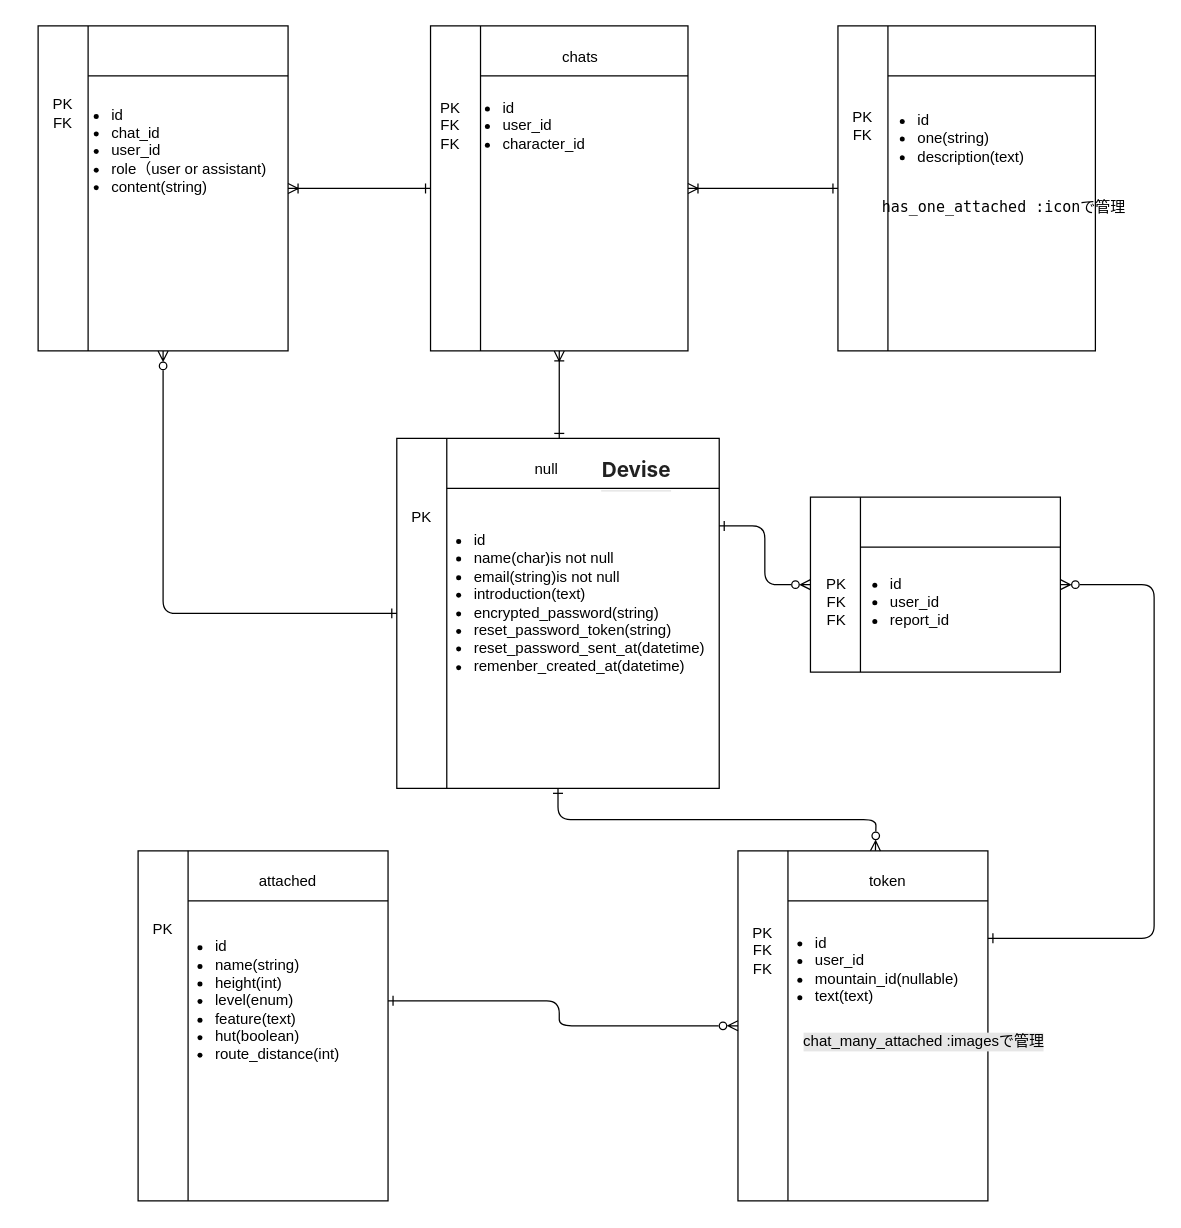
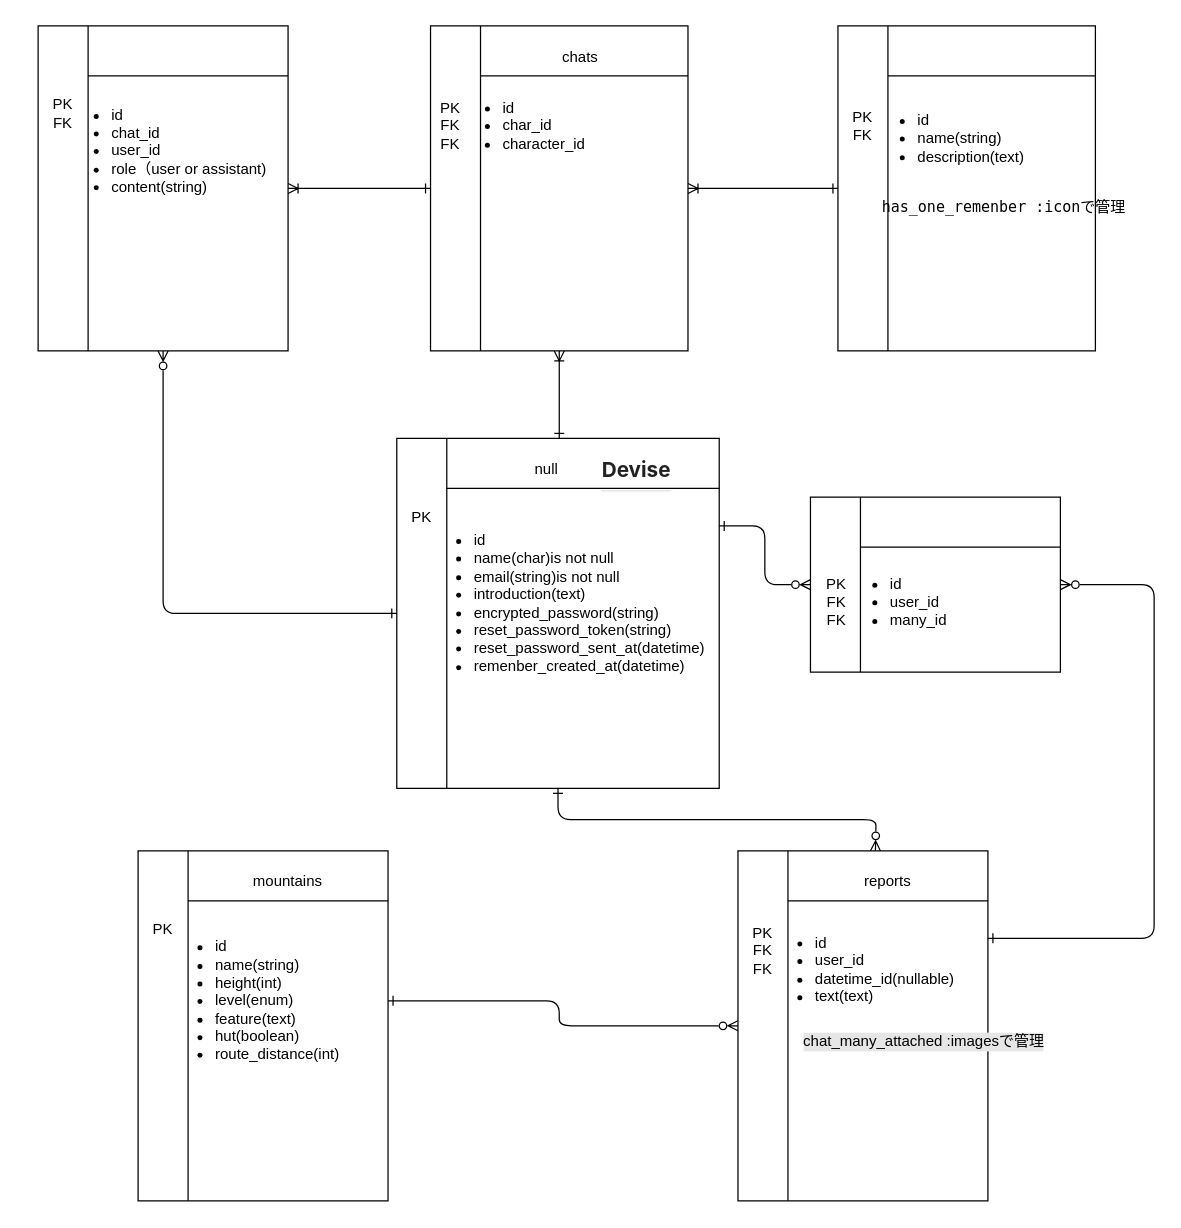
  <mxCell id="0" />
  <mxCell id="1" parent="0" />
  <mxCell id="2" value="" style="shape=table;childLayout=tableLayout;startSize=0;fillColor=none;collapsible=0;recursiveResize=0;expand=0;" vertex="1" parent="1"><mxGeometry x="317" y="350" width="258" height="280" as="geometry" /></mxCell>
  <mxCell id="3" value="" style="shape=tableRow;horizontal=0;swimlaneHead=0;swimlaneBody=0;top=0;left=0;strokeColor=inherit;bottom=0;right=0;dropTarget=0;fontStyle=0;fillColor=none;points=[[0,0.5],[1,0.5]];portConstraint=eastwest;startSize=40;collapsible=0;recursiveResize=0;expand=0;" vertex="1" parent="2"><mxGeometry width="258" height="280" as="geometry" /></mxCell>
  <mxCell id="4" value="" style="swimlane;swimlaneHead=0;swimlaneBody=0;fontStyle=0;strokeColor=inherit;connectable=0;fillColor=none;startSize=40;collapsible=0;recursiveResize=0;expand=0;" vertex="1" parent="3"><mxGeometry x="40" width="218" height="280" as="geometry"><mxRectangle width="218" height="280" as="alternateBounds" /></mxGeometry></mxCell>
  <mxCell id="5" value="null" style="text;strokeColor=none;align=center;fillColor=none;html=1;verticalAlign=middle;whiteSpace=wrap;rounded=0;" vertex="1" parent="4"><mxGeometry x="50" y="10" width="60" height="30" as="geometry" /></mxCell>
  <mxCell id="6" value="&lt;ul&gt;&lt;li&gt;id&lt;/li&gt;&lt;li&gt;name(char)is not null&lt;/li&gt;&lt;li&gt;email(string)is not null&lt;/li&gt;&lt;li&gt;introduction(text)&lt;/li&gt;&lt;li&gt;encrypted_password(string)&lt;/li&gt;&lt;li&gt;reset_password_token(string)&lt;/li&gt;&lt;li&gt;reset_password_sent_at(datetime)&lt;/li&gt;&lt;li&gt;remenber_created_at(datetime)&lt;/li&gt;&lt;/ul&gt;" style="text;strokeColor=none;align=left;fillColor=none;html=1;verticalAlign=middle;whiteSpace=wrap;rounded=0;" vertex="1" parent="4"><mxGeometry x="-20" y="55" width="213" height="153" as="geometry" /></mxCell>
  <mxCell id="7" value="PK&lt;div&gt;&lt;br&gt;&lt;/div&gt;" style="text;strokeColor=none;align=center;fillColor=none;html=1;verticalAlign=middle;whiteSpace=wrap;rounded=0;fontFamily=Helvetica;fontSize=12;fontColor=default;" vertex="1" parent="4"><mxGeometry x="-50" y="20" width="60" height="100" as="geometry" /></mxCell>
  <mxCell id="8" value="&lt;h2 style=&quot;padding: 0px 0px 4px; margin: 56px 0px 16px; box-sizing: inherit; font-size: 1.38em; font-feature-settings: &amp;quot;palt&amp;quot;; cursor: pointer; position: relative; border-bottom: 1px solid rgba(0, 0, 0, 0.12); line-height: 1.6; color: rgba(0, 0, 0, 0.87); font-family: YakuHanJPs, -apple-system, &amp;quot;system-ui&amp;quot;, &amp;quot;Segoe UI&amp;quot;, &amp;quot;Hiragino Kaku Gothic ProN&amp;quot;, &amp;quot;Hiragino Sans&amp;quot;, Meiryo, sans-serif; text-align: start;&quot; data-sourcepos=&quot;7:1-7:37&quot;&gt;Devise&lt;/h2&gt;" style="text;strokeColor=none;align=center;fillColor=none;html=1;verticalAlign=middle;whiteSpace=wrap;rounded=0;" vertex="1" parent="4"><mxGeometry x="122" y="-8" width="60" height="30" as="geometry" /></mxCell>
  <mxCell id="9" value="" style="shape=table;childLayout=tableLayout;startSize=0;fillColor=none;collapsible=0;recursiveResize=0;expand=0;" vertex="1" parent="1"><mxGeometry x="110" y="680" width="200" height="280" as="geometry" /></mxCell>
  <mxCell id="10" value="" style="shape=tableRow;horizontal=0;swimlaneHead=0;swimlaneBody=0;top=0;left=0;strokeColor=inherit;bottom=0;right=0;dropTarget=0;fontStyle=0;fillColor=none;points=[[0,0.5],[1,0.5]];portConstraint=eastwest;startSize=40;collapsible=0;recursiveResize=0;expand=0;" vertex="1" parent="9"><mxGeometry width="200" height="280" as="geometry" /></mxCell>
  <mxCell id="11" value="" style="swimlane;swimlaneHead=0;swimlaneBody=0;fontStyle=0;strokeColor=inherit;connectable=0;fillColor=none;startSize=40;collapsible=0;recursiveResize=0;expand=0;" vertex="1" parent="10"><mxGeometry x="40" width="160" height="280" as="geometry"><mxRectangle width="160" height="280" as="alternateBounds" /></mxGeometry></mxCell>
- <mxCell id="12" value="attached" style="text;strokeColor=none;align=center;fillColor=none;html=1;verticalAlign=middle;whiteSpace=wrap;rounded=0;" vertex="1" parent="11"><mxGeometry x="50" y="10" width="60" height="30" as="geometry" /></mxCell>
+ <mxCell id="12" value="mountains" style="text;strokeColor=none;align=center;fillColor=none;html=1;verticalAlign=middle;whiteSpace=wrap;rounded=0;" vertex="1" parent="11"><mxGeometry x="50" y="10" width="60" height="30" as="geometry" /></mxCell>
  <mxCell id="13" value="&lt;ul&gt;&lt;li&gt;id&lt;/li&gt;&lt;li&gt;name(string)&lt;/li&gt;&lt;li&gt;height(int)&lt;/li&gt;&lt;li&gt;level(enum)&lt;/li&gt;&lt;li&gt;feature(text)&lt;/li&gt;&lt;li&gt;hut(boolean)&lt;/li&gt;&lt;li&gt;route_distance(int)&lt;/li&gt;&lt;/ul&gt;" style="text;strokeColor=none;align=left;fillColor=none;html=1;verticalAlign=middle;whiteSpace=wrap;rounded=0;" vertex="1" parent="11"><mxGeometry x="-20" y="30" width="180" height="180" as="geometry" /></mxCell>
  <mxCell id="14" value="" style="shape=table;childLayout=tableLayout;startSize=0;fillColor=none;collapsible=0;recursiveResize=0;expand=0;labelBackgroundColor=#E6E6E6;" vertex="1" parent="1"><mxGeometry x="590" y="680" width="200" height="280" as="geometry" /></mxCell>
  <mxCell id="15" value="" style="shape=tableRow;horizontal=0;swimlaneHead=0;swimlaneBody=0;top=0;left=0;strokeColor=inherit;bottom=0;right=0;dropTarget=0;fontStyle=0;fillColor=none;points=[[0,0.5],[1,0.5]];portConstraint=eastwest;startSize=40;collapsible=0;recursiveResize=0;expand=0;" vertex="1" parent="14"><mxGeometry width="200" height="280" as="geometry" /></mxCell>
  <mxCell id="16" value="" style="swimlane;swimlaneHead=0;swimlaneBody=0;fontStyle=0;strokeColor=inherit;connectable=0;fillColor=none;startSize=40;collapsible=0;recursiveResize=0;expand=0;labelBackgroundColor=#E6E6E6;" vertex="1" parent="15"><mxGeometry x="40" width="160" height="280" as="geometry"><mxRectangle width="160" height="280" as="alternateBounds" /></mxGeometry></mxCell>
- <mxCell id="17" value="token" style="text;strokeColor=none;align=center;fillColor=none;html=1;verticalAlign=middle;whiteSpace=wrap;rounded=0;" vertex="1" parent="16"><mxGeometry x="50" y="10" width="60" height="30" as="geometry" /></mxCell>
- <mxCell id="18" value="&lt;ul&gt;&lt;li&gt;id&lt;/li&gt;&lt;li&gt;user_id&lt;/li&gt;&lt;li&gt;mountain_id(nullable)&lt;/li&gt;&lt;li&gt;text(text)&lt;/li&gt;&lt;/ul&gt;" style="text;strokeColor=none;align=left;fillColor=none;html=1;verticalAlign=middle;whiteSpace=wrap;rounded=0;" vertex="1" parent="16"><mxGeometry x="-20" y="20" width="160" height="150" as="geometry" /></mxCell>
+ <mxCell id="17" value="reports" style="text;strokeColor=none;align=center;fillColor=none;html=1;verticalAlign=middle;whiteSpace=wrap;rounded=0;" vertex="1" parent="16"><mxGeometry x="50" y="10" width="60" height="30" as="geometry" /></mxCell>
+ <mxCell id="18" value="&lt;ul&gt;&lt;li&gt;id&lt;/li&gt;&lt;li&gt;user_id&lt;/li&gt;&lt;li&gt;datetime_id(nullable)&lt;/li&gt;&lt;li&gt;text(text)&lt;/li&gt;&lt;/ul&gt;" style="text;strokeColor=none;align=left;fillColor=none;html=1;verticalAlign=middle;whiteSpace=wrap;rounded=0;" vertex="1" parent="16"><mxGeometry x="-20" y="20" width="160" height="150" as="geometry" /></mxCell>
  <mxCell id="19" value="PK&lt;div&gt;FK&lt;/div&gt;&lt;div&gt;FK&lt;/div&gt;" style="text;strokeColor=none;align=center;fillColor=none;html=1;verticalAlign=middle;whiteSpace=wrap;rounded=0;fontFamily=Helvetica;fontSize=12;fontColor=default;" vertex="1" parent="16"><mxGeometry x="-50" y="30" width="60" height="100" as="geometry" /></mxCell>
  <mxCell id="20" value="&lt;span style=&quot;color: rgb(0, 0, 0);&quot;&gt;chat_many_attached :imagesで管理&lt;/span&gt;" style="text;strokeColor=none;align=center;fillColor=none;html=1;verticalAlign=middle;whiteSpace=wrap;rounded=0;labelBackgroundColor=light-dark(#E6E6E6,#EDEDED);" vertex="1" parent="16"><mxGeometry y="113" width="218" height="80" as="geometry" /></mxCell>
  <mxCell id="21" value="" style="edgeStyle=orthogonalEdgeStyle;html=1;startArrow=ERoneToMany;startFill=0;endArrow=ERone;endFill=0;" edge="1" parent="1" source="22"><mxGeometry relative="1" as="geometry"><mxPoint x="447" y="350" as="targetPoint" /></mxGeometry></mxCell>
  <mxCell id="22" value="" style="shape=table;childLayout=tableLayout;startSize=0;fillColor=none;collapsible=0;recursiveResize=0;expand=0;" vertex="1" parent="1"><mxGeometry x="344" y="20" width="206" height="260" as="geometry" /></mxCell>
  <mxCell id="23" value="" style="shape=tableRow;horizontal=0;swimlaneHead=0;swimlaneBody=0;top=0;left=0;strokeColor=inherit;bottom=0;right=0;dropTarget=0;fontStyle=0;fillColor=none;points=[[0,0.5],[1,0.5]];portConstraint=eastwest;startSize=40;collapsible=0;recursiveResize=0;expand=0;" vertex="1" parent="22"><mxGeometry width="206" height="260" as="geometry" /></mxCell>
  <mxCell id="24" value="" style="swimlane;swimlaneHead=0;swimlaneBody=0;fontStyle=0;strokeColor=inherit;connectable=0;fillColor=none;startSize=40;collapsible=0;recursiveResize=0;expand=0;" vertex="1" parent="23"><mxGeometry x="40" width="166" height="260" as="geometry"><mxRectangle width="166" height="260" as="alternateBounds" /></mxGeometry></mxCell>
  <mxCell id="25" value="chats" style="text;strokeColor=none;align=center;fillColor=none;html=1;verticalAlign=middle;whiteSpace=wrap;rounded=0;" vertex="1" parent="24"><mxGeometry x="50" y="10" width="60" height="30" as="geometry" /></mxCell>
- <mxCell id="26" value="&lt;ul&gt;&lt;li&gt;id&lt;/li&gt;&lt;li&gt;user_id&lt;/li&gt;&lt;li&gt;character_id&lt;/li&gt;&lt;/ul&gt;" style="text;strokeColor=none;align=left;fillColor=none;html=1;verticalAlign=middle;whiteSpace=wrap;rounded=0;" vertex="1" parent="24"><mxGeometry x="-24" y="30" width="140" height="100" as="geometry" /></mxCell>
+ <mxCell id="26" value="&lt;ul&gt;&lt;li&gt;id&lt;/li&gt;&lt;li&gt;char_id&lt;/li&gt;&lt;li&gt;character_id&lt;/li&gt;&lt;/ul&gt;" style="text;strokeColor=none;align=left;fillColor=none;html=1;verticalAlign=middle;whiteSpace=wrap;rounded=0;" vertex="1" parent="24"><mxGeometry x="-24" y="30" width="140" height="100" as="geometry" /></mxCell>
  <mxCell id="27" value="" style="shape=table;childLayout=tableLayout;startSize=0;fillColor=none;collapsible=0;recursiveResize=0;expand=0;" vertex="1" parent="1"><mxGeometry y="20" width="200" height="260" as="geometry" x="30" /></mxCell>
  <mxCell id="28" value="" style="shape=tableRow;horizontal=0;swimlaneHead=0;swimlaneBody=0;top=0;left=0;strokeColor=inherit;bottom=0;right=0;dropTarget=0;fontStyle=0;fillColor=none;points=[[0,0.5],[1,0.5]];portConstraint=eastwest;startSize=40;collapsible=0;recursiveResize=0;expand=0;" vertex="1" parent="27"><mxGeometry width="200" height="260" as="geometry" /></mxCell>
  <mxCell id="29" value="" style="swimlane;swimlaneHead=0;swimlaneBody=0;fontStyle=0;strokeColor=inherit;connectable=0;fillColor=none;startSize=40;collapsible=0;recursiveResize=0;expand=0;" vertex="1" parent="28"><mxGeometry x="40" width="160" height="260" as="geometry"><mxRectangle width="160" height="260" as="alternateBounds" /></mxGeometry></mxCell>
  <mxCell id="30" value="&lt;ul&gt;&lt;li&gt;id&lt;/li&gt;&lt;li&gt;chat_id&amp;nbsp;&amp;nbsp;&lt;/li&gt;&lt;li&gt;user_id&amp;nbsp;&amp;nbsp;&lt;/li&gt;&lt;li&gt;role（user or assistant)&lt;/li&gt;&lt;li&gt;content(string)&lt;/li&gt;&lt;/ul&gt;" style="text;strokeColor=none;align=left;fillColor=none;html=1;verticalAlign=middle;whiteSpace=wrap;rounded=0;" vertex="1" parent="29"><mxGeometry x="-23" y="40" width="180" height="120" as="geometry" /></mxCell>
  <mxCell id="31" value="" style="shape=table;childLayout=tableLayout;startSize=0;fillColor=none;collapsible=0;recursiveResize=0;expand=0;" vertex="1" parent="1"><mxGeometry x="648" y="397" width="200" height="140" as="geometry" /></mxCell>
  <mxCell id="32" value="" style="shape=tableRow;horizontal=0;swimlaneHead=0;swimlaneBody=0;top=0;left=0;strokeColor=inherit;bottom=0;right=0;dropTarget=0;fontStyle=0;fillColor=none;points=[[0,0.5],[1,0.5]];portConstraint=eastwest;startSize=40;collapsible=0;recursiveResize=0;expand=0;" vertex="1" parent="31"><mxGeometry width="200" height="140" as="geometry" /></mxCell>
  <mxCell id="33" value="" style="swimlane;swimlaneHead=0;swimlaneBody=0;fontStyle=0;strokeColor=inherit;connectable=0;fillColor=none;startSize=40;collapsible=0;recursiveResize=0;expand=0;" vertex="1" parent="32"><mxGeometry x="40" width="160" height="140" as="geometry"><mxRectangle width="160" height="140" as="alternateBounds" /></mxGeometry></mxCell>
- <mxCell id="34" value="&lt;ul&gt;&lt;li&gt;id&lt;/li&gt;&lt;li&gt;user_id&lt;/li&gt;&lt;li&gt;report_id&lt;/li&gt;&lt;/ul&gt;" style="text;strokeColor=none;align=left;fillColor=none;html=1;verticalAlign=middle;whiteSpace=wrap;rounded=0;" vertex="1" parent="33"><mxGeometry x="-18" y="44" width="140" height="80" as="geometry" /></mxCell>
+ <mxCell id="34" value="&lt;ul&gt;&lt;li&gt;id&lt;/li&gt;&lt;li&gt;user_id&lt;/li&gt;&lt;li&gt;many_id&lt;/li&gt;&lt;/ul&gt;" style="text;strokeColor=none;align=left;fillColor=none;html=1;verticalAlign=middle;whiteSpace=wrap;rounded=0;" vertex="1" parent="33"><mxGeometry x="-18" y="44" width="140" height="80" as="geometry" /></mxCell>
  <mxCell id="35" value="PK&lt;div&gt;FK&lt;/div&gt;&lt;div&gt;FK&lt;/div&gt;" style="text;strokeColor=none;align=center;fillColor=none;html=1;verticalAlign=middle;whiteSpace=wrap;rounded=0;fontFamily=Helvetica;fontSize=12;fontColor=default;" vertex="1" parent="33"><mxGeometry x="-49" y="54" width="60" height="60" as="geometry" /></mxCell>
  <mxCell id="36" value="" style="edgeStyle=orthogonalEdgeStyle;orthogonalLoop=1;jettySize=auto;html=1;endArrow=ERzeroToMany;endFill=0;startArrow=ERone;startFill=0;entryX=0;entryY=0.5;entryDx=0;entryDy=0;exitX=1;exitY=0.25;exitDx=0;exitDy=0;" edge="1" parent="1" source="2" target="32"><mxGeometry width="80" relative="1" as="geometry"><mxPoint x="548" y="486" as="sourcePoint" /><mxPoint x="588" y="486" as="targetPoint" /></mxGeometry></mxCell>
  <mxCell id="37" value="" style="edgeStyle=orthogonalEdgeStyle;orthogonalLoop=1;jettySize=auto;html=1;exitX=0.5;exitY=1;exitDx=0;exitDy=0;endArrow=ERzeroToMany;endFill=0;startArrow=ERone;startFill=0;" edge="1" parent="1" source="2"><mxGeometry width="80" relative="1" as="geometry"><mxPoint x="400" y="890" as="sourcePoint" /><mxPoint x="700" y="680" as="targetPoint" /></mxGeometry></mxCell>
  <mxCell id="38" value="" style="edgeStyle=none;html=1;endArrow=ERoneToMany;endFill=0;startArrow=ERone;startFill=0;exitX=0;exitY=0.5;exitDx=0;exitDy=0;" edge="1" parent="1" source="23" target="27"><mxGeometry relative="1" as="geometry" /></mxCell>
  <mxCell id="39" value="" style="shape=table;childLayout=tableLayout;startSize=0;collapsible=0;recursiveResize=0;expand=0;fillColor=none;" vertex="1" parent="1"><mxGeometry x="670" y="20" width="206" height="260" as="geometry" /></mxCell>
  <mxCell id="40" value="" style="shape=tableRow;horizontal=0;swimlaneHead=0;swimlaneBody=0;top=0;left=0;strokeColor=inherit;bottom=0;right=0;dropTarget=0;fontStyle=0;fillColor=none;points=[[0,0.5],[1,0.5]];portConstraint=eastwest;startSize=40;collapsible=0;recursiveResize=0;expand=0;" vertex="1" parent="39"><mxGeometry width="206" height="260" as="geometry" /></mxCell>
  <mxCell id="41" value="" style="swimlane;swimlaneHead=0;swimlaneBody=0;fontStyle=0;strokeColor=inherit;connectable=0;fillColor=none;startSize=40;collapsible=0;recursiveResize=0;expand=0;" vertex="1" parent="40"><mxGeometry x="40" width="166" height="260" as="geometry"><mxRectangle width="166" height="260" as="alternateBounds" /></mxGeometry></mxCell>
- <mxCell id="42" value="&lt;ul&gt;&lt;li&gt;id&lt;/li&gt;&lt;li&gt;one(string)&lt;/li&gt;&lt;li&gt;description(text)&lt;/li&gt;&lt;/ul&gt;" style="text;strokeColor=none;align=left;fillColor=none;html=1;verticalAlign=middle;whiteSpace=wrap;rounded=0;" vertex="1" parent="41"><mxGeometry x="-18" y="40" width="140" height="100" as="geometry" /></mxCell>
- <mxCell id="43" value="&lt;code data-end=&quot;737&quot; data-start=&quot;713&quot;&gt;has_one_attached :iconで管理&lt;/code&gt;" style="text;strokeColor=none;align=center;fillColor=none;html=1;verticalAlign=middle;whiteSpace=wrap;rounded=0;" vertex="1" parent="41"><mxGeometry x="-16" y="105" width="218" height="80" as="geometry" /></mxCell>
+ <mxCell id="42" value="&lt;ul&gt;&lt;li&gt;id&lt;/li&gt;&lt;li&gt;name(string)&lt;/li&gt;&lt;li&gt;description(text)&lt;/li&gt;&lt;/ul&gt;" style="text;strokeColor=none;align=left;fillColor=none;html=1;verticalAlign=middle;whiteSpace=wrap;rounded=0;" vertex="1" parent="41"><mxGeometry x="-18" y="40" width="140" height="100" as="geometry" /></mxCell>
+ <mxCell id="43" value="&lt;code data-end=&quot;737&quot; data-start=&quot;713&quot;&gt;has_one_remenber :iconで管理&lt;/code&gt;" style="text;strokeColor=none;align=center;fillColor=none;html=1;verticalAlign=middle;whiteSpace=wrap;rounded=0;" vertex="1" parent="41"><mxGeometry x="-16" y="105" width="218" height="80" as="geometry" /></mxCell>
  <mxCell id="44" value="" style="edgeStyle=none;html=1;endArrow=ERoneToMany;endFill=0;startArrow=ERone;startFill=0;exitX=0;exitY=0.5;exitDx=0;exitDy=0;entryX=1;entryY=0.5;entryDx=0;entryDy=0;" edge="1" parent="1" source="40" target="22"><mxGeometry relative="1" as="geometry"><mxPoint x="354" y="160" as="sourcePoint" /><mxPoint x="320" y="160" as="targetPoint" /></mxGeometry></mxCell>
  <mxCell id="45" value="PK&lt;div&gt;FK&lt;/div&gt;" style="text;strokeColor=none;align=center;fillColor=none;html=1;verticalAlign=middle;whiteSpace=wrap;rounded=0;fontFamily=Helvetica;fontSize=12;fontColor=default;" vertex="1" parent="1"><mxGeometry x="20" y="60" width="60" height="60" as="geometry" /></mxCell>
  <mxCell id="46" value="PK&lt;div&gt;FK&lt;br&gt;&lt;span style=&quot;color: rgb(0, 0, 0);&quot;&gt;FK&lt;/span&gt;&lt;/div&gt;" style="text;strokeColor=none;align=center;fillColor=none;html=1;verticalAlign=middle;whiteSpace=wrap;rounded=0;fontFamily=Helvetica;fontSize=12;fontColor=default;" vertex="1" parent="1"><mxGeometry x="330" y="85" width="60" height="30" as="geometry" /></mxCell>
  <mxCell id="47" value="PK&lt;div&gt;FK&lt;/div&gt;" style="text;strokeColor=none;align=center;fillColor=none;html=1;verticalAlign=middle;whiteSpace=wrap;rounded=0;fontFamily=Helvetica;fontSize=12;fontColor=default;" vertex="1" parent="1"><mxGeometry x="660" y="70" width="60" height="60" as="geometry" /></mxCell>
  <mxCell id="48" value="PK&lt;div&gt;&lt;br&gt;&lt;/div&gt;" style="text;strokeColor=none;align=center;fillColor=none;html=1;verticalAlign=middle;whiteSpace=wrap;rounded=0;fontFamily=Helvetica;fontSize=12;fontColor=default;" vertex="1" parent="1"><mxGeometry x="100" y="700" width="60" height="100" as="geometry" /></mxCell>
  <mxCell id="49" value="" style="edgeStyle=orthogonalEdgeStyle;orthogonalLoop=1;jettySize=auto;html=1;entryX=0;entryY=0.5;entryDx=0;entryDy=0;exitX=1;exitY=0.5;exitDx=0;exitDy=0;startArrow=ERone;startFill=0;endArrow=ERzeroToMany;endFill=0;" edge="1" parent="1" source="13" target="15"><mxGeometry width="80" relative="1" as="geometry"><mxPoint x="420" y="800" as="sourcePoint" /><mxPoint x="500" y="800" as="targetPoint" /><Array as="points"><mxPoint x="447" y="800" /><mxPoint x="447" y="820" /></Array></mxGeometry></mxCell>
  <mxCell id="50" value="" style="edgeStyle=orthogonalEdgeStyle;orthogonalLoop=1;jettySize=auto;html=1;exitX=1;exitY=0.5;exitDx=0;exitDy=0;entryX=1;entryY=0.25;entryDx=0;entryDy=0;endArrow=ERone;endFill=0;startArrow=ERzeroToMany;startFill=0;" edge="1" parent="1" source="31" target="14"><mxGeometry width="80" relative="1" as="geometry"><mxPoint x="584" y="627" as="sourcePoint" /><mxPoint x="874" y="777" as="targetPoint" /><Array as="points"><mxPoint x="923" y="467" /><mxPoint x="923" y="750" /></Array></mxGeometry></mxCell>
  <mxCell id="51" value="" style="edgeStyle=orthogonalEdgeStyle;orthogonalLoop=1;jettySize=auto;html=1;exitX=0;exitY=0.5;exitDx=0;exitDy=0;startArrow=ERone;startFill=0;endArrow=ERzeroToMany;endFill=0;entryX=0.5;entryY=1;entryDx=0;entryDy=0;" edge="1" parent="1" source="3" target="27"><mxGeometry width="80" relative="1" as="geometry"><mxPoint x="320" y="810" as="sourcePoint" /><mxPoint x="209" y="405" as="targetPoint" /><Array as="points"><mxPoint x="130" y="490" /></Array></mxGeometry></mxCell>
